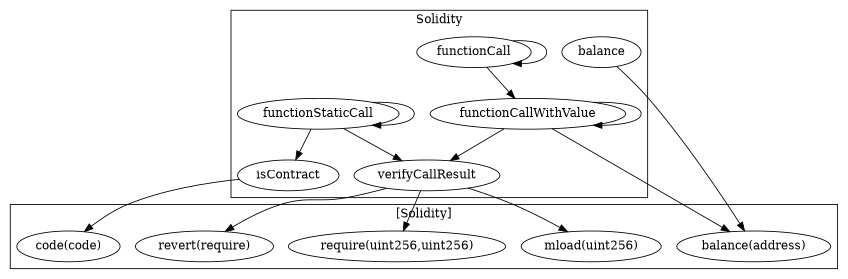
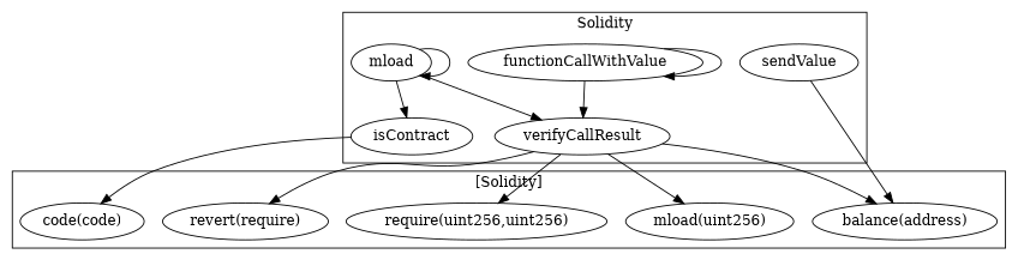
  strict digraph {
    n1 [label=verifyCallResult]
    n2 [label=functionCallWithValue]
    n3 [label=isContract]
-   n4 [label=functionCall]
-   n5 [label=balance]
-   n6 [label=functionStaticCall]
+   n5 [label=sendValue]
+   n6 [label=mload]
    n7 [label="require(uint256,uint256)"]
    n8 [label="revert(require)"]
    "mload(uint256)"
    "balance(address)"
    n11 [label="code(code)"]
    subgraph cluster_1 {
      label=Solidity
      n1
      n2
      n3
-     n4
      n5
      n6
    }
    subgraph cluster_2 {
      label="[Solidity]"
      n7
      n8
      "mload(uint256)"
      "balance(address)"
      n11
    }
    n1 -> n7
    n1 -> n8
    n1 -> "mload(uint256)"
    n2 -> n1
    n2 -> n2
-   n2 -> "balance(address)"
+   n1 -> "balance(address)"
    n3 -> n11
-   n4 -> n2
-   n4 -> n4
    n5 -> "balance(address)"
    n6 -> n1
    n6 -> n3
    n6 -> n6
  }
